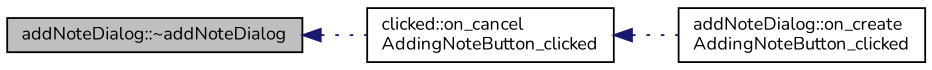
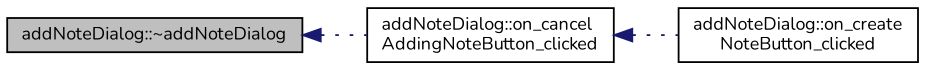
  digraph {
    fontname=Nunito
    rankdir=LR
    node [color=black fillcolor=white fontname=Nunito fontsize=10 shape=record style=filled]
    edge [color=midnightblue dir=back fontname=Nunito fontsize=10 labelfontname=Helvetica labelfontsize=10 style=dotted]
    n1 [fillcolor=grey75 fontcolor=black height=0.2 label="addNoteDialog::~addNoteDialog" width=0.4]
-   n2 [height=0.2 label="clicked::on_cancel\lAddingNoteButton_clicked" width=0.4]
-   n3 [height=0.2 label="addNoteDialog::on_create\lAddingNoteButton_clicked" width=0.4]
+   n2 [height=0.2 label="addNoteDialog::on_cancel\lAddingNoteButton_clicked" width=0.4]
+   n3 [height=0.2 label="addNoteDialog::on_create\lNoteButton_clicked" width=0.4]
    n1 -> n2
    n2 -> n3
  }
